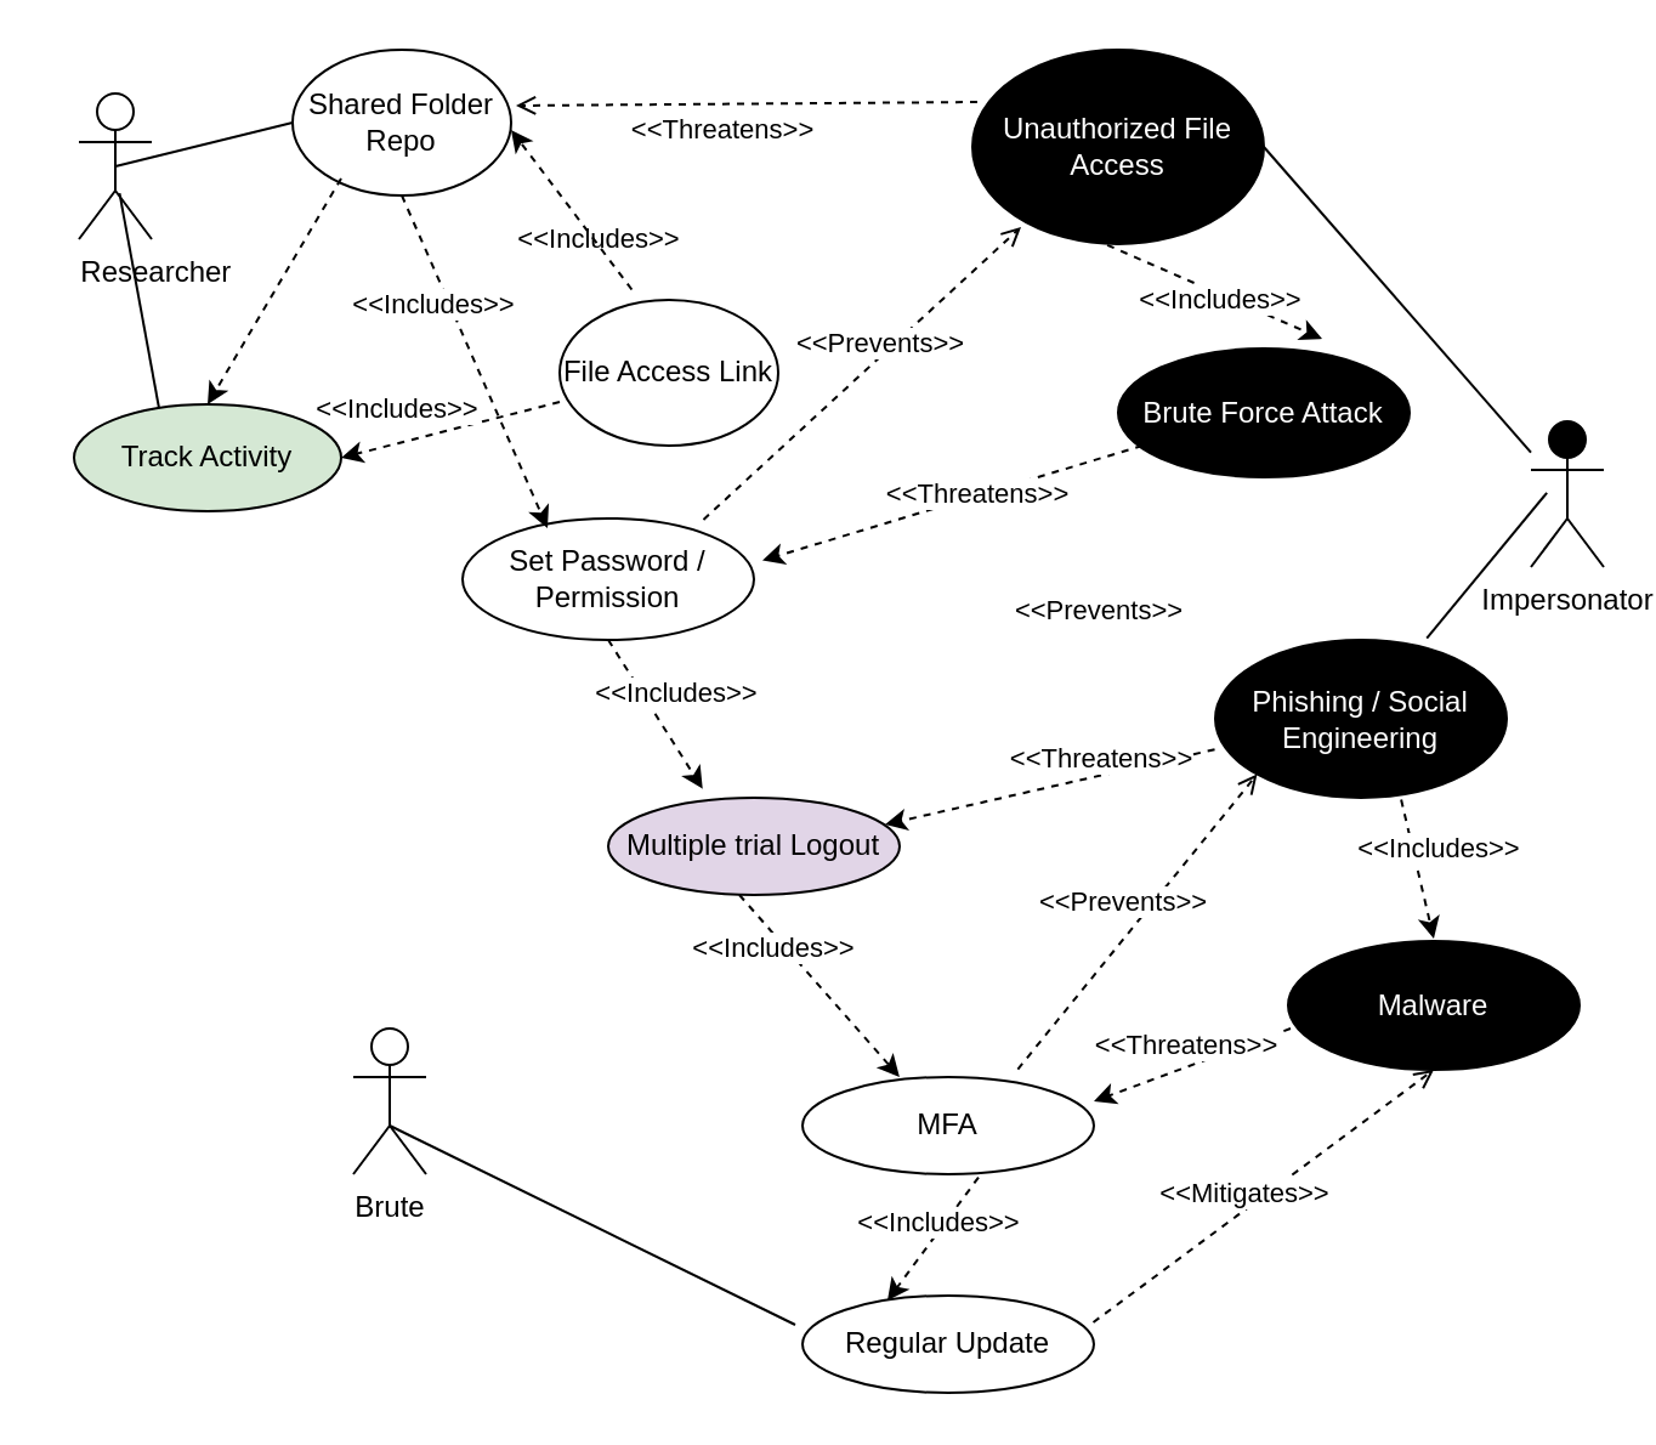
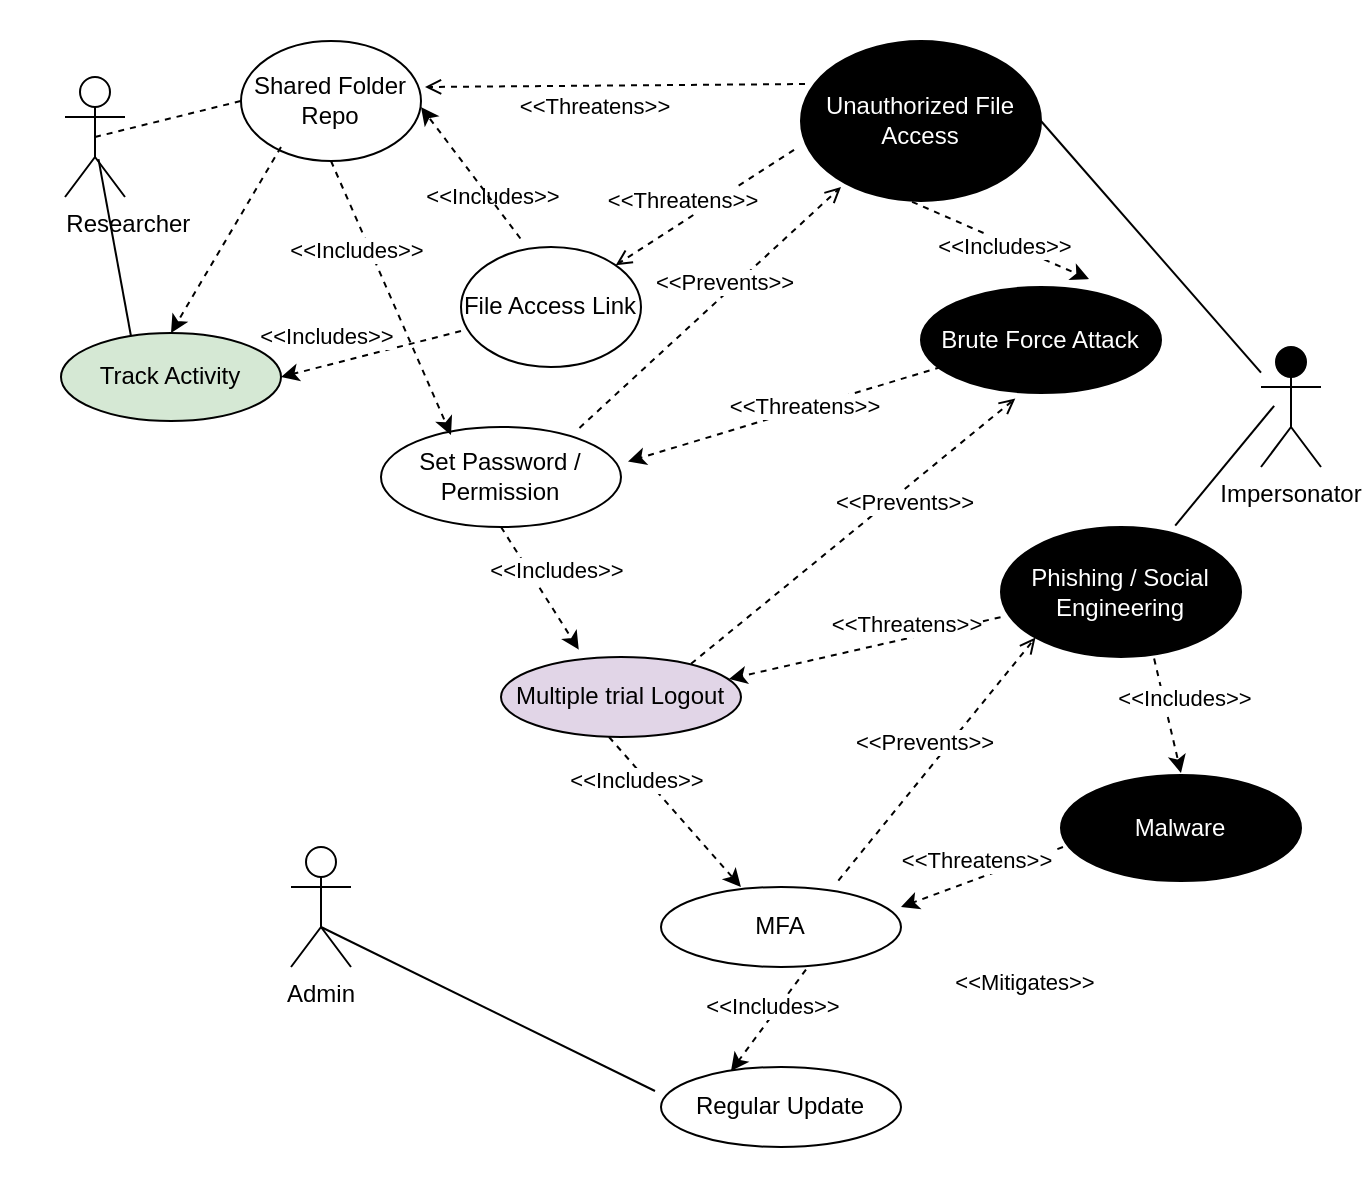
  <mxCell id="0" />
  <mxCell id="1" parent="0" />
  <mxCell id="2" value="&amp;nbsp;&amp;nbsp;&amp;nbsp;&amp;nbsp;&amp;nbsp;&amp;nbsp;&amp;nbsp;&amp;nbsp;&amp;nbsp; Researcher" style="shape=umlActor;verticalLabelPosition=bottom;verticalAlign=top;html=1;outlineConnect=0;fillColor=#FFFFFF;" parent="1" vertex="1"><mxGeometry x="22" y="38" width="30" height="60" as="geometry" /></mxCell>
- <mxCell id="3" value="" style="endArrow=none;html=1;exitX=0.5;exitY=0.5;exitDx=0;exitDy=0;exitPerimeter=0;entryX=0;entryY=0.5;entryDx=0;entryDy=0;" parent="1" source="2" target="5" edge="1"><mxGeometry width="50" height="50" relative="1" as="geometry"><mxPoint x="30" y="75" as="sourcePoint" /><mxPoint x="120" y="75" as="targetPoint" /></mxGeometry></mxCell>
+ <mxCell id="3" value="" style="endArrow=none;html=1;exitX=0.5;exitY=0.5;exitDx=0;exitDy=0;exitPerimeter=0;entryX=0;entryY=0.5;entryDx=0;entryDy=0;dashed=1;" parent="1" source="2" target="5" edge="1"><mxGeometry width="50" height="50" relative="1" as="geometry"><mxPoint x="30" y="75" as="sourcePoint" /><mxPoint x="120" y="75" as="targetPoint" /></mxGeometry></mxCell>
+ <mxCell id="4" style="rounded=1;orthogonalLoop=1;jettySize=auto;html=1;dashed=1;strokeWidth=1;endFill=0;endArrow=open;exitX=0.792;exitY=0.084;exitDx=0;exitDy=0;entryX=0.393;entryY=1.052;entryDx=0;entryDy=0;entryPerimeter=0;exitPerimeter=0;" parent="1" source="37" target="16" edge="1"><mxGeometry relative="1" as="geometry"><mxPoint x="400" y="330.06" as="sourcePoint" /><mxPoint x="520" y="255.94" as="targetPoint" /></mxGeometry></mxCell>
  <mxCell id="5" value="Shared Folder Repo" style="ellipse;whiteSpace=wrap;html=1;fillColor=#FFFFFF;" parent="1" vertex="1"><mxGeometry x="110" y="20" width="90" height="60" as="geometry" /></mxCell>
  <mxCell id="6" value="Regular Update" style="ellipse;whiteSpace=wrap;html=1;fillColor=#FFFFFF;" parent="1" vertex="1"><mxGeometry x="320" y="533" width="120" height="40" as="geometry" /></mxCell>
  <mxCell id="7" value="Track Activity" style="ellipse;whiteSpace=wrap;html=1;fillColor=#d5e8d4;" parent="1" vertex="1"><mxGeometry x="20" y="166" width="110" height="44" as="geometry" /></mxCell>
  <mxCell id="8" value="Impersonator" style="shape=umlActor;verticalLabelPosition=bottom;verticalAlign=top;html=1;outlineConnect=0;fillColor=#000000;" parent="1" vertex="1"><mxGeometry x="620" y="173" width="30" height="60" as="geometry" /></mxCell>
  <mxCell id="9" style="rounded=0;orthogonalLoop=1;jettySize=auto;html=1;dashed=1;endArrow=open;endFill=0;strokeWidth=1;" parent="1" edge="1"><mxGeometry relative="1" as="geometry"><mxPoint x="202" y="43" as="targetPoint" /><mxPoint x="392" y="41.5" as="sourcePoint" /></mxGeometry></mxCell>
  <mxCell id="10" value="&amp;lt;&amp;lt;Threatens&amp;gt;&amp;gt;" style="edgeLabel;html=1;align=center;verticalAlign=middle;resizable=0;points=[];" parent="9" vertex="1" connectable="0"><mxGeometry x="0.114" y="1" relative="1" as="geometry"><mxPoint y="9" as="offset" /></mxGeometry></mxCell>
  <mxCell id="11" value="Set Password / Permission" style="ellipse;whiteSpace=wrap;html=1;" parent="1" vertex="1"><mxGeometry x="180" y="213" width="120" height="50" as="geometry" /></mxCell>
  <mxCell id="12" value="Unauthorized File Access" style="ellipse;whiteSpace=wrap;html=1;fillColor=#000000;fontColor=#FFFFFF;" parent="1" vertex="1"><mxGeometry x="390" y="20" width="120" height="80" as="geometry" /></mxCell>
  <mxCell id="13" value="" style="endArrow=none;html=1;rounded=0;entryX=0.318;entryY=0.034;entryDx=0;entryDy=0;entryPerimeter=0;exitX=0.558;exitY=0.684;exitDx=0;exitDy=0;exitPerimeter=0;" parent="1" source="2" target="7" edge="1"><mxGeometry width="50" height="50" relative="1" as="geometry"><mxPoint x="20" y="73" as="sourcePoint" /><mxPoint x="140" y="183" as="targetPoint" /></mxGeometry></mxCell>
  <mxCell id="14" value="File Access Link" style="ellipse;whiteSpace=wrap;html=1;fillColor=#FFFFFF;" parent="1" vertex="1"><mxGeometry x="220" y="123" width="90" height="60" as="geometry" /></mxCell>
  <mxCell id="15" value="&amp;lt;&amp;lt;Includes&amp;gt;&amp;gt;" style="edgeLabel;html=1;align=center;verticalAlign=middle;resizable=0;points=[];" parent="1" vertex="1" connectable="0"><mxGeometry x="229.996" y="98" as="geometry"><mxPoint x="6" y="-1" as="offset" /></mxGeometry></mxCell>
  <mxCell id="16" value="Brute Force Attack" style="ellipse;whiteSpace=wrap;html=1;fillColor=#000000;fontColor=#FFFFFF;" parent="1" vertex="1"><mxGeometry x="450" y="143" width="120" height="53" as="geometry" /></mxCell>
  <mxCell id="17" value="" style="endArrow=classic;html=1;rounded=0;entryX=0.7;entryY=-0.075;entryDx=0;entryDy=0;entryPerimeter=0;exitX=0.417;exitY=0.975;exitDx=0;exitDy=0;exitPerimeter=0;dashed=1;" parent="1" source="12" target="16" edge="1"><mxGeometry width="50" height="50" relative="1" as="geometry"><mxPoint x="500" y="33" as="sourcePoint" /><mxPoint x="550" y="-17" as="targetPoint" /></mxGeometry></mxCell>
  <mxCell id="18" value="&amp;lt;&amp;lt;Includes&amp;gt;&amp;gt;" style="edgeLabel;html=1;align=center;verticalAlign=middle;resizable=0;points=[];" parent="1" vertex="1" connectable="0"><mxGeometry x="509.996" y="123" as="geometry"><mxPoint x="-18" y="-1" as="offset" /></mxGeometry></mxCell>
  <mxCell id="19" style="rounded=1;orthogonalLoop=1;jettySize=auto;html=1;dashed=1;strokeWidth=1;endFill=0;endArrow=open;exitX=0.827;exitY=0.009;exitDx=0;exitDy=0;exitPerimeter=0;" parent="1" source="11" edge="1"><mxGeometry relative="1" as="geometry"><mxPoint x="308" y="308" as="sourcePoint" /><mxPoint x="410" y="93" as="targetPoint" /></mxGeometry></mxCell>
  <mxCell id="20" value="&amp;lt;&amp;lt;Prevents&amp;gt;&amp;gt;" style="edgeLabel;html=1;align=center;verticalAlign=middle;resizable=0;points=[];" parent="1" vertex="1" connectable="0"><mxGeometry x="359.996" y="143" as="geometry"><mxPoint x="-8" y="-3" as="offset" /></mxGeometry></mxCell>
  <mxCell id="21" value="Phishing / Social Engineering" style="ellipse;whiteSpace=wrap;html=1;fillColor=#000000;fontColor=#FFFFFF;" parent="1" vertex="1"><mxGeometry x="490" y="263" width="120" height="65" as="geometry" /></mxCell>
  <mxCell id="22" value="" style="endArrow=classic;html=1;rounded=0;entryX=0.324;entryY=-0.092;entryDx=0;entryDy=0;entryPerimeter=0;dashed=1;exitX=0.5;exitY=1;exitDx=0;exitDy=0;" parent="1" source="11" target="37" edge="1"><mxGeometry width="50" height="50" relative="1" as="geometry"><mxPoint x="270" y="263" as="sourcePoint" /><mxPoint x="330" y="313" as="targetPoint" /></mxGeometry></mxCell>
  <mxCell id="23" value="" style="endArrow=classic;html=1;rounded=0;dashed=1;exitX=0.5;exitY=1;exitDx=0;exitDy=0;" parent="1" source="5" edge="1"><mxGeometry width="50" height="50" relative="1" as="geometry"><mxPoint x="165" y="113" as="sourcePoint" /><mxPoint x="215" y="217" as="targetPoint" /></mxGeometry></mxCell>
  <mxCell id="24" value="" style="endArrow=classic;html=1;rounded=0;dashed=1;exitX=0.33;exitY=-0.071;exitDx=0;exitDy=0;exitPerimeter=0;" parent="1" source="14" edge="1"><mxGeometry width="50" height="50" relative="1" as="geometry"><mxPoint x="260" y="133" as="sourcePoint" /><mxPoint x="200" y="53" as="targetPoint" /></mxGeometry></mxCell>
  <mxCell id="25" value="" style="endArrow=classic;html=1;rounded=0;dashed=1;entryX=1;entryY=0.5;entryDx=0;entryDy=0;" parent="1" target="7" edge="1"><mxGeometry width="50" height="50" relative="1" as="geometry"><mxPoint x="220" y="165" as="sourcePoint" /><mxPoint x="150" y="165" as="targetPoint" /></mxGeometry></mxCell>
  <mxCell id="26" value="&amp;lt;&amp;lt;Includes&amp;gt;&amp;gt;" style="edgeLabel;html=1;align=center;verticalAlign=middle;resizable=0;points=[];" parent="1" vertex="1" connectable="0"><mxGeometry x="164.996" y="166" as="geometry"><mxPoint x="-12" y="1" as="offset" /></mxGeometry></mxCell>
  <mxCell id="27" value="" style="endArrow=classic;html=1;rounded=0;dashed=1;entryX=0.5;entryY=0;entryDx=0;entryDy=0;" parent="1" target="7" edge="1"><mxGeometry width="50" height="50" relative="1" as="geometry"><mxPoint x="130" y="73" as="sourcePoint" /><mxPoint x="120" y="163" as="targetPoint" /></mxGeometry></mxCell>
+ <mxCell id="28" style="rounded=0;orthogonalLoop=1;jettySize=auto;html=1;dashed=1;endArrow=open;endFill=0;strokeWidth=1;exitX=-0.029;exitY=0.68;exitDx=0;exitDy=0;exitPerimeter=0;" parent="1" source="12" target="14" edge="1"><mxGeometry relative="1" as="geometry"><mxPoint x="212" y="58" as="targetPoint" /><mxPoint x="402" y="56.5" as="sourcePoint" /></mxGeometry></mxCell>
+ <mxCell id="29" value="&amp;lt;&amp;lt;Threatens&amp;gt;&amp;gt;" style="edgeLabel;html=1;align=center;verticalAlign=middle;resizable=0;points=[];" parent="28" vertex="1" connectable="0"><mxGeometry x="0.114" y="1" relative="1" as="geometry"><mxPoint x="-7" y="-8" as="offset" /></mxGeometry></mxCell>
  <mxCell id="30" value="" style="endArrow=classic;html=1;rounded=0;entryX=1.029;entryY=0.346;entryDx=0;entryDy=0;entryPerimeter=0;dashed=1;" parent="1" target="11" edge="1"><mxGeometry width="50" height="50" relative="1" as="geometry"><mxPoint x="460" y="183" as="sourcePoint" /><mxPoint x="400" y="233" as="targetPoint" /></mxGeometry></mxCell>
  <mxCell id="31" value="&amp;lt;&amp;lt;Threatens&amp;gt;&amp;gt;" style="edgeLabel;html=1;align=center;verticalAlign=middle;resizable=0;points=[];" parent="1" vertex="1" connectable="0"><mxGeometry x="409.996" y="203" as="geometry"><mxPoint x="-18" y="-1" as="offset" /></mxGeometry></mxCell>
  <mxCell id="32" value="&amp;lt;&amp;lt;Includes&amp;gt;&amp;gt;" style="edgeLabel;html=1;align=center;verticalAlign=middle;resizable=0;points=[];" parent="1" vertex="1" connectable="0"><mxGeometry x="179.996" y="123" as="geometry"><mxPoint x="-12" y="1" as="offset" /></mxGeometry></mxCell>
  <mxCell id="33" value="&amp;lt;&amp;lt;Includes&amp;gt;&amp;gt;" style="edgeLabel;html=1;align=center;verticalAlign=middle;resizable=0;points=[];" parent="1" vertex="1" connectable="0"><mxGeometry x="279.996" y="283" as="geometry"><mxPoint x="-12" y="1" as="offset" /></mxGeometry></mxCell>
  <mxCell id="34" value="&amp;lt;&amp;lt;Prevents&amp;gt;&amp;gt;" style="edgeLabel;html=1;align=center;verticalAlign=middle;resizable=0;points=[];" parent="1" vertex="1" connectable="0"><mxGeometry x="449.996" y="253" as="geometry"><mxPoint x="-8" y="-3" as="offset" /></mxGeometry></mxCell>
  <mxCell id="35" style="rounded=1;orthogonalLoop=1;jettySize=auto;html=1;dashed=1;strokeWidth=1;endFill=0;endArrow=open;exitX=0.739;exitY=-0.08;exitDx=0;exitDy=0;entryX=0;entryY=1;entryDx=0;entryDy=0;exitPerimeter=0;" parent="1" source="47" target="21" edge="1"><mxGeometry relative="1" as="geometry"><mxPoint x="362" y="352" as="sourcePoint" /><mxPoint x="507" y="225" as="targetPoint" /></mxGeometry></mxCell>
  <mxCell id="36" value="&amp;lt;&amp;lt;Prevents&amp;gt;&amp;gt;" style="edgeLabel;html=1;align=center;verticalAlign=middle;resizable=0;points=[];" parent="1" vertex="1" connectable="0"><mxGeometry x="459.996" y="373" as="geometry"><mxPoint x="-8" y="-3" as="offset" /></mxGeometry></mxCell>
  <mxCell id="37" value="Multiple trial Logout" style="ellipse;whiteSpace=wrap;html=1;fillColor=#e1d5e7;" parent="1" vertex="1"><mxGeometry x="240" y="328" width="120" height="40" as="geometry" /></mxCell>
  <mxCell id="38" value="" style="endArrow=classic;html=1;rounded=0;entryX=0.333;entryY=0;entryDx=0;entryDy=0;entryPerimeter=0;dashed=1;exitX=0.5;exitY=1;exitDx=0;exitDy=0;" parent="1" target="47" edge="1"><mxGeometry width="50" height="50" relative="1" as="geometry"><mxPoint x="294" y="368" as="sourcePoint" /><mxPoint x="345" y="437" as="targetPoint" /></mxGeometry></mxCell>
  <mxCell id="39" value="&amp;lt;&amp;lt;Includes&amp;gt;&amp;gt;" style="edgeLabel;html=1;align=center;verticalAlign=middle;resizable=0;points=[];" parent="1" vertex="1" connectable="0"><mxGeometry x="319.996" y="388" as="geometry"><mxPoint x="-12" y="1" as="offset" /></mxGeometry></mxCell>
  <mxCell id="40" value="Malware" style="ellipse;whiteSpace=wrap;html=1;fillColor=#000000;fontColor=#FFFFFF;" parent="1" vertex="1"><mxGeometry x="520" y="387" width="120" height="53" as="geometry" /></mxCell>
- <mxCell id="41" style="rounded=1;orthogonalLoop=1;jettySize=auto;html=1;dashed=1;strokeWidth=1;endFill=0;endArrow=open;exitX=0.998;exitY=0.275;exitDx=0;exitDy=0;entryX=0.5;entryY=1;entryDx=0;entryDy=0;exitPerimeter=0;" parent="1" source="6" target="40" edge="1"><mxGeometry relative="1" as="geometry"><mxPoint x="440" y="463" as="sourcePoint" /><mxPoint x="517" y="318" as="targetPoint" /></mxGeometry></mxCell>
  <mxCell id="42" value="" style="endArrow=classic;html=1;rounded=0;entryX=1.029;entryY=0.346;entryDx=0;entryDy=0;entryPerimeter=0;dashed=1;exitX=-0.002;exitY=0.694;exitDx=0;exitDy=0;exitPerimeter=0;" parent="1" source="21" edge="1"><mxGeometry width="50" height="50" relative="1" as="geometry"><mxPoint x="511" y="292" as="sourcePoint" /><mxPoint x="354" y="339" as="targetPoint" /></mxGeometry></mxCell>
  <mxCell id="43" value="&amp;lt;&amp;lt;Threatens&amp;gt;&amp;gt;" style="edgeLabel;html=1;align=center;verticalAlign=middle;resizable=0;points=[];" parent="1" vertex="1" connectable="0"><mxGeometry x="460.996" y="312" as="geometry"><mxPoint x="-18" y="-1" as="offset" /></mxGeometry></mxCell>
  <mxCell id="44" value="" style="endArrow=classic;html=1;rounded=0;entryX=0.5;entryY=0;entryDx=0;entryDy=0;exitX=0.638;exitY=1.012;exitDx=0;exitDy=0;exitPerimeter=0;dashed=1;" parent="1" source="21" edge="1"><mxGeometry width="50" height="50" relative="1" as="geometry"><mxPoint x="548" y="322" as="sourcePoint" /><mxPoint x="580" y="386" as="targetPoint" /></mxGeometry></mxCell>
  <mxCell id="45" value="&amp;lt;&amp;lt;Includes&amp;gt;&amp;gt;" style="edgeLabel;html=1;align=center;verticalAlign=middle;resizable=0;points=[];" parent="1" vertex="1" connectable="0"><mxGeometry x="599.996" y="349" as="geometry"><mxPoint x="-18" y="-1" as="offset" /></mxGeometry></mxCell>
- <mxCell id="46" value="Brute" style="shape=umlActor;verticalLabelPosition=bottom;verticalAlign=top;html=1;outlineConnect=0;fillColor=#FFFFFF;" parent="1" vertex="1"><mxGeometry x="135" y="423" width="30" height="60" as="geometry" /></mxCell>
+ <mxCell id="46" value="Admin" style="shape=umlActor;verticalLabelPosition=bottom;verticalAlign=top;html=1;outlineConnect=0;fillColor=#FFFFFF;" parent="1" vertex="1"><mxGeometry x="135" y="423" width="30" height="60" as="geometry" /></mxCell>
  <mxCell id="47" value="MFA" style="ellipse;whiteSpace=wrap;html=1;fillColor=#FFFFFF;" parent="1" vertex="1"><mxGeometry x="320" y="443" width="120" height="40" as="geometry" /></mxCell>
  <mxCell id="48" value="" style="endArrow=classic;html=1;rounded=0;dashed=1;" parent="1" edge="1"><mxGeometry width="50" height="50" relative="1" as="geometry"><mxPoint x="521" y="423" as="sourcePoint" /><mxPoint x="440" y="453" as="targetPoint" /></mxGeometry></mxCell>
  <mxCell id="49" value="&amp;lt;&amp;lt;Threatens&amp;gt;&amp;gt;" style="edgeLabel;html=1;align=center;verticalAlign=middle;resizable=0;points=[];" parent="1" vertex="1" connectable="0"><mxGeometry x="489.996" y="440" as="geometry"><mxPoint x="-12" y="-11" as="offset" /></mxGeometry></mxCell>
  <mxCell id="50" value="&amp;lt;&amp;lt;Mitigates&amp;gt;&amp;gt;" style="edgeLabel;html=1;align=center;verticalAlign=middle;resizable=0;points=[];" parent="1" vertex="1" connectable="0"><mxGeometry x="509.996" y="493" as="geometry"><mxPoint x="-8" y="-3" as="offset" /></mxGeometry></mxCell>
  <mxCell id="51" value="" style="endArrow=none;html=1;rounded=0;exitX=1;exitY=0.5;exitDx=0;exitDy=0;" parent="1" source="12" target="8" edge="1"><mxGeometry width="50" height="50" relative="1" as="geometry"><mxPoint x="670" y="114" as="sourcePoint" /><mxPoint x="720" y="64" as="targetPoint" /></mxGeometry></mxCell>
  <mxCell id="52" value="" style="endArrow=classic;html=1;rounded=0;entryX=0.423;entryY=0.111;entryDx=0;entryDy=0;entryPerimeter=0;dashed=1;exitX=0.604;exitY=1.033;exitDx=0;exitDy=0;exitPerimeter=0;" parent="1" source="47" edge="1"><mxGeometry width="50" height="50" relative="1" as="geometry"><mxPoint x="304" y="466" as="sourcePoint" /><mxPoint x="355" y="535" as="targetPoint" /></mxGeometry></mxCell>
  <mxCell id="53" value="&amp;lt;&amp;lt;Includes&amp;gt;&amp;gt;" style="edgeLabel;html=1;align=center;verticalAlign=middle;resizable=0;points=[];" parent="1" vertex="1" connectable="0"><mxGeometry x="387.996" y="501" as="geometry"><mxPoint x="-12" y="1" as="offset" /></mxGeometry></mxCell>
  <mxCell id="54" value="" style="endArrow=none;html=1;rounded=0;exitX=0.726;exitY=-0.011;exitDx=0;exitDy=0;exitPerimeter=0;entryX=0.219;entryY=0.49;entryDx=0;entryDy=0;entryPerimeter=0;" parent="1" source="21" target="8" edge="1"><mxGeometry width="50" height="50" relative="1" as="geometry"><mxPoint x="610" y="233" as="sourcePoint" /><mxPoint x="660" y="183" as="targetPoint" /></mxGeometry></mxCell>
  <mxCell id="55" value="" style="endArrow=none;html=1;rounded=0;entryX=-0.025;entryY=0.3;entryDx=0;entryDy=0;entryPerimeter=0;" edge="1" parent="1" target="6"><mxGeometry width="50" height="50" relative="1" as="geometry"><mxPoint x="150" y="463" as="sourcePoint" /><mxPoint x="200" y="413" as="targetPoint" /></mxGeometry></mxCell>
